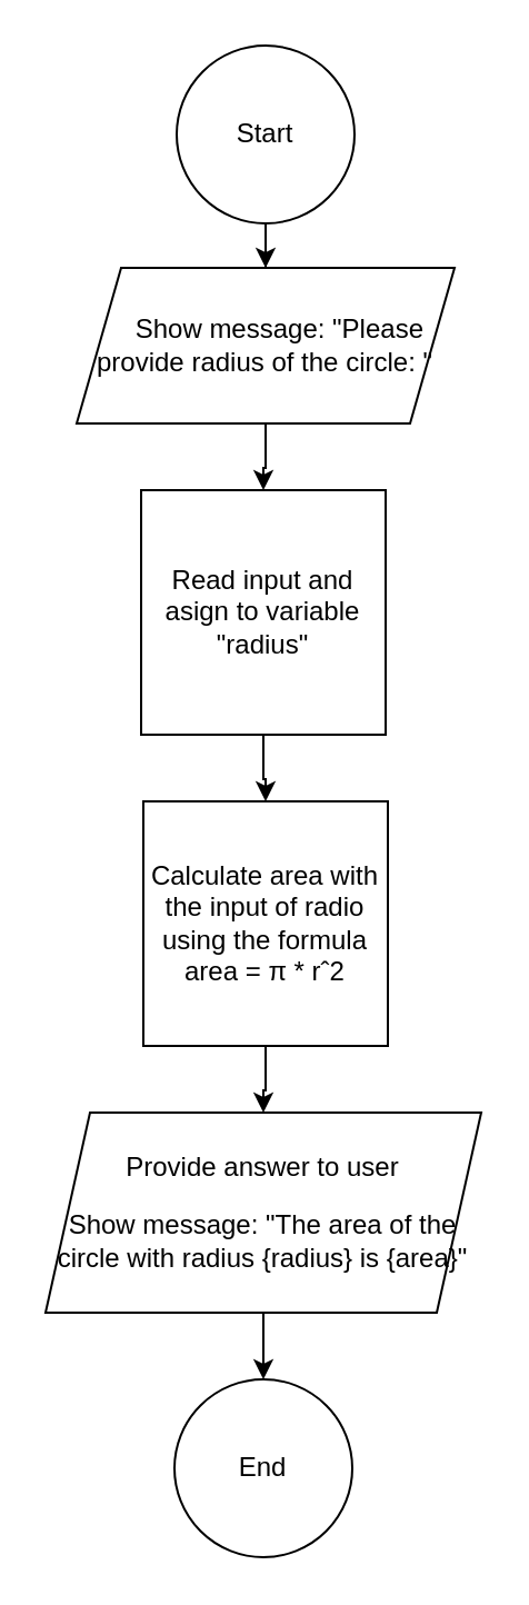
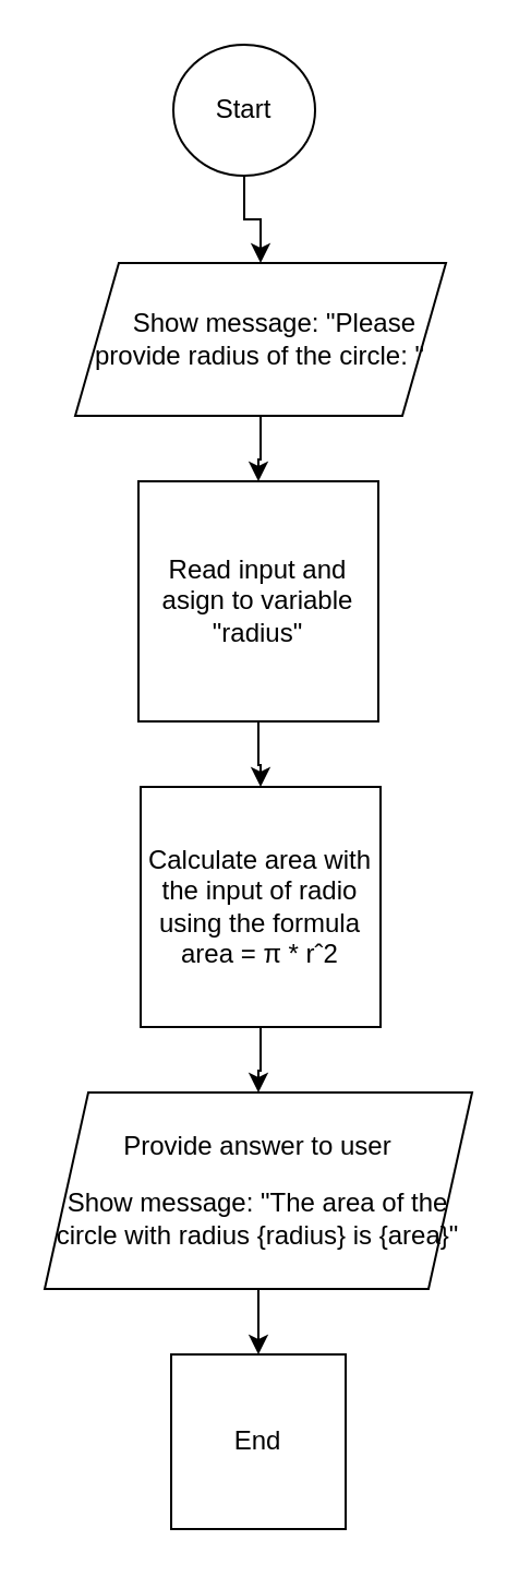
  <mxCell id="0" />
  <mxCell id="1" parent="0" />
  <mxCell id="2" value="" style="edgeStyle=orthogonalEdgeStyle;rounded=0;orthogonalLoop=1;jettySize=auto;html=1;" edge="1" parent="1" source="3" target="5"><mxGeometry relative="1" as="geometry" /></mxCell>
  <mxCell id="3" value="&amp;nbsp; &amp;nbsp; Show message: &quot;Please provide radius of the circle: &quot;" style="shape=parallelogram;perimeter=parallelogramPerimeter;whiteSpace=wrap;html=1;fixedSize=1;" vertex="1" parent="1"><mxGeometry x="34" y="120" width="170" height="70" as="geometry" /></mxCell>
  <mxCell id="4" value="" style="edgeStyle=orthogonalEdgeStyle;rounded=0;orthogonalLoop=1;jettySize=auto;html=1;" edge="1" parent="1" source="5" target="7"><mxGeometry relative="1" as="geometry" /></mxCell>
  <mxCell id="5" value="Read input and asign to variable &quot;radius&quot;" style="whiteSpace=wrap;html=1;aspect=fixed;" vertex="1" parent="1"><mxGeometry x="63" y="220" width="110" height="110" as="geometry" /></mxCell>
  <mxCell id="6" value="" style="edgeStyle=orthogonalEdgeStyle;rounded=0;orthogonalLoop=1;jettySize=auto;html=1;" edge="1" parent="1" source="7" target="9"><mxGeometry relative="1" as="geometry" /></mxCell>
  <mxCell id="7" value="&lt;meta charset=&quot;utf-8&quot;&gt;Calculate area with the input of radio using the formula area = π * rˆ2" style="whiteSpace=wrap;html=1;aspect=fixed;" vertex="1" parent="1"><mxGeometry x="64" y="360" width="110" height="110" as="geometry" /></mxCell>
  <mxCell id="8" value="" style="edgeStyle=orthogonalEdgeStyle;rounded=0;orthogonalLoop=1;jettySize=auto;html=1;" edge="1" parent="1" source="9" target="10"><mxGeometry relative="1" as="geometry" /></mxCell>
  <mxCell id="9" value="&lt;p&gt;Provide answer to user&lt;/p&gt;&lt;p&gt;    Show message: &quot;The area of the circle with radius {radius} is {area}&quot;&lt;/p&gt;" style="shape=parallelogram;perimeter=parallelogramPerimeter;whiteSpace=wrap;html=1;fixedSize=1;" vertex="1" parent="1"><mxGeometry x="20" y="500" width="196" height="90" as="geometry" /></mxCell>
- <mxCell id="10" value="End" style="ellipse;whiteSpace=wrap;html=1;aspect=fixed;" vertex="1" parent="1"><mxGeometry x="78" y="620" width="80" height="80" as="geometry" /></mxCell>
+ <mxCell id="10" value="End" style="whiteSpace=wrap;html=1;aspect=fixed;rounded=0;" vertex="1" parent="1"><mxGeometry x="78" y="620" width="80" height="80" as="geometry" /></mxCell>
  <mxCell id="11" value="" style="edgeStyle=orthogonalEdgeStyle;rounded=0;orthogonalLoop=1;jettySize=auto;html=1;" edge="1" parent="1" source="12" target="3"><mxGeometry relative="1" as="geometry" /></mxCell>
- <mxCell id="12" value="Start" style="ellipse;whiteSpace=wrap;html=1;aspect=fixed;" vertex="1" parent="1"><mxGeometry x="79" y="20" width="80" height="80" as="geometry" /></mxCell>
+ <mxCell id="12" value="Start" style="ellipse;whiteSpace=wrap;html=1;aspect=fixed;" vertex="1" parent="1"><mxGeometry x="79" y="20" width="65" height="60" as="geometry" /></mxCell>
